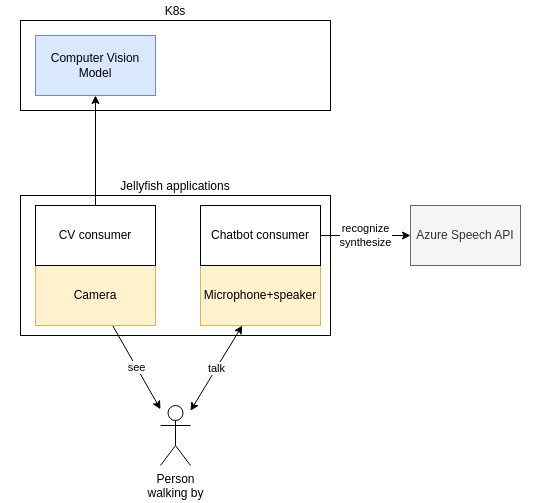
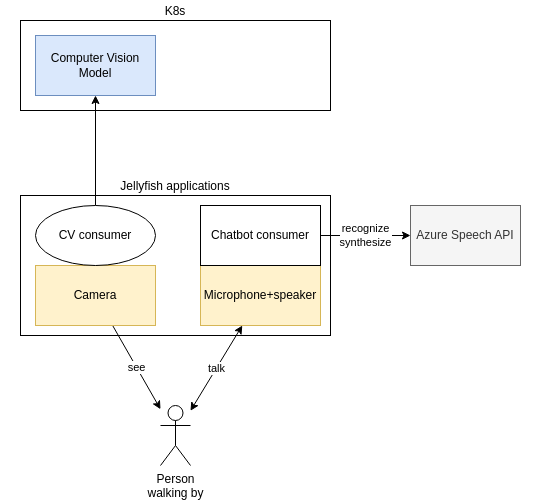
  <mxCell id="0" />
  <mxCell id="1" parent="0" />
  <mxCell id="2" value="K8s" style="rounded=0;whiteSpace=wrap;html=1;verticalAlign=bottom;labelPosition=center;verticalLabelPosition=top;align=center;" vertex="1" parent="1"><mxGeometry x="20" y="20" width="310" height="90" as="geometry" /></mxCell>
  <mxCell id="3" value="Jellyfish applications" style="rounded=0;whiteSpace=wrap;html=1;verticalAlign=bottom;labelPosition=center;verticalLabelPosition=top;align=center;" vertex="1" parent="1"><mxGeometry x="20" y="195" width="310" height="140" as="geometry" /></mxCell>
  <mxCell id="4" value="see" style="edgeStyle=none;rounded=0;orthogonalLoop=1;jettySize=auto;html=1;" edge="1" parent="1" source="5" target="14"><mxGeometry relative="1" as="geometry" /></mxCell>
  <mxCell id="5" value="Camera" style="rounded=0;whiteSpace=wrap;html=1;fillColor=#fff2cc;strokeColor=#d6b656;" vertex="1" parent="1"><mxGeometry x="35" y="265" width="120" height="60" as="geometry" /></mxCell>
  <mxCell id="6" value="talk" style="edgeStyle=none;rounded=0;orthogonalLoop=1;jettySize=auto;html=1;startArrow=classic;startFill=1;" edge="1" parent="1" source="7" target="14"><mxGeometry relative="1" as="geometry" /></mxCell>
  <mxCell id="7" value="Microphone+speaker" style="rounded=0;whiteSpace=wrap;html=1;fillColor=#fff2cc;strokeColor=#d6b656;" vertex="1" parent="1"><mxGeometry x="200" y="265" width="120" height="60" as="geometry" /></mxCell>
  <mxCell id="8" value="Computer Vision&lt;br&gt;Model" style="rounded=0;whiteSpace=wrap;html=1;fillColor=#dae8fc;strokeColor=#6c8ebf;" vertex="1" parent="1"><mxGeometry x="35" y="35" width="120" height="60" as="geometry" /></mxCell>
  <mxCell id="9" style="edgeStyle=orthogonalEdgeStyle;rounded=0;orthogonalLoop=1;jettySize=auto;html=1;" edge="1" parent="1" source="10" target="8"><mxGeometry relative="1" as="geometry" /></mxCell>
- <mxCell id="10" value="CV consumer" style="rounded=0;whiteSpace=wrap;html=1;" vertex="1" parent="1"><mxGeometry x="35" y="205" width="120" height="60" as="geometry" /></mxCell>
+ <mxCell id="10" value="CV consumer" style="ellipse;whiteSpace=wrap;html=1;" vertex="1" parent="1"><mxGeometry x="35" y="205" width="120" height="60" as="geometry" /></mxCell>
  <mxCell id="11" value="recognize&lt;br&gt;synthesize" style="edgeStyle=orthogonalEdgeStyle;rounded=0;orthogonalLoop=1;jettySize=auto;html=1;" edge="1" parent="1" source="12" target="13"><mxGeometry relative="1" as="geometry" /></mxCell>
  <mxCell id="12" value="Chatbot consumer" style="rounded=0;whiteSpace=wrap;html=1;" vertex="1" parent="1"><mxGeometry x="200" y="205" width="120" height="60" as="geometry" /></mxCell>
  <mxCell id="13" value="Azure Speech API" style="rounded=0;whiteSpace=wrap;html=1;fillColor=#f5f5f5;fontColor=#333333;strokeColor=#666666;" vertex="1" parent="1"><mxGeometry x="410" y="205" width="110" height="60" as="geometry" /></mxCell>
  <mxCell id="14" value="Person&lt;br&gt;walking by" style="shape=umlActor;verticalLabelPosition=bottom;verticalAlign=top;html=1;outlineConnect=0;" vertex="1" parent="1"><mxGeometry x="160" y="405" width="30" height="60" as="geometry" /></mxCell>
